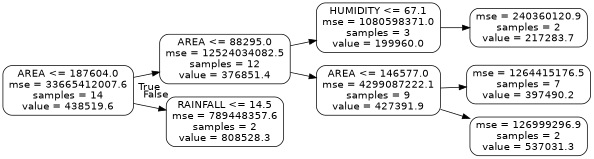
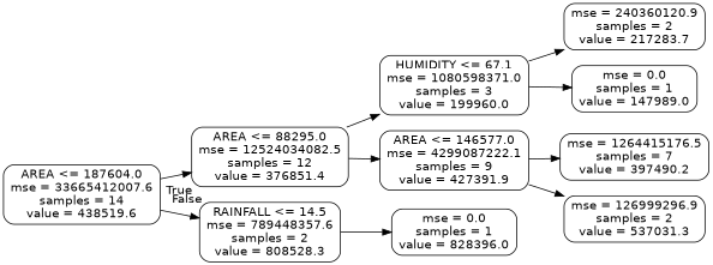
  digraph {
    rankdir=LR
    node [color=black fontname=helvetica shape=box style=rounded]
    edge [fontname=helvetica]
    n1 [label="AREA <= 187604.0\nmse = 33665412007.6\nsamples = 14\nvalue = 438519.6"]
    n2 [label="AREA <= 88295.0\nmse = 12524034082.5\nsamples = 12\nvalue = 376851.4"]
    n3 [label="RAINFALL <= 14.5\nmse = 789448357.6\nsamples = 2\nvalue = 808528.3"]
    n4 [label="HUMIDITY <= 67.1\nmse = 1080598371.0\nsamples = 3\nvalue = 199960.0"]
    n5 [label="AREA <= 146577.0\nmse = 4299087222.1\nsamples = 9\nvalue = 427391.9"]
+   n6 [label="mse = 0.0\nsamples = 1\nvalue = 828396.0"]
    n7 [label="mse = 240360120.9\nsamples = 2\nvalue = 217283.7"]
+   n8 [label="mse = 0.0\nsamples = 1\nvalue = 147989.0"]
    n9 [label="mse = 1264415176.5\nsamples = 7\nvalue = 397490.2"]
    n10 [label="mse = 126999296.9\nsamples = 2\nvalue = 537031.3"]
    n1 -> n2 [headlabel=True labelangle=45 labeldistance=2.5]
    n1 -> n3 [headlabel=False labelangle=-45 labeldistance=2.5]
    n2 -> n4
    n2 -> n5
+   n3 -> n6
    n4 -> n7
+   n4 -> n8
    n5 -> n9
    n5 -> n10
  }
